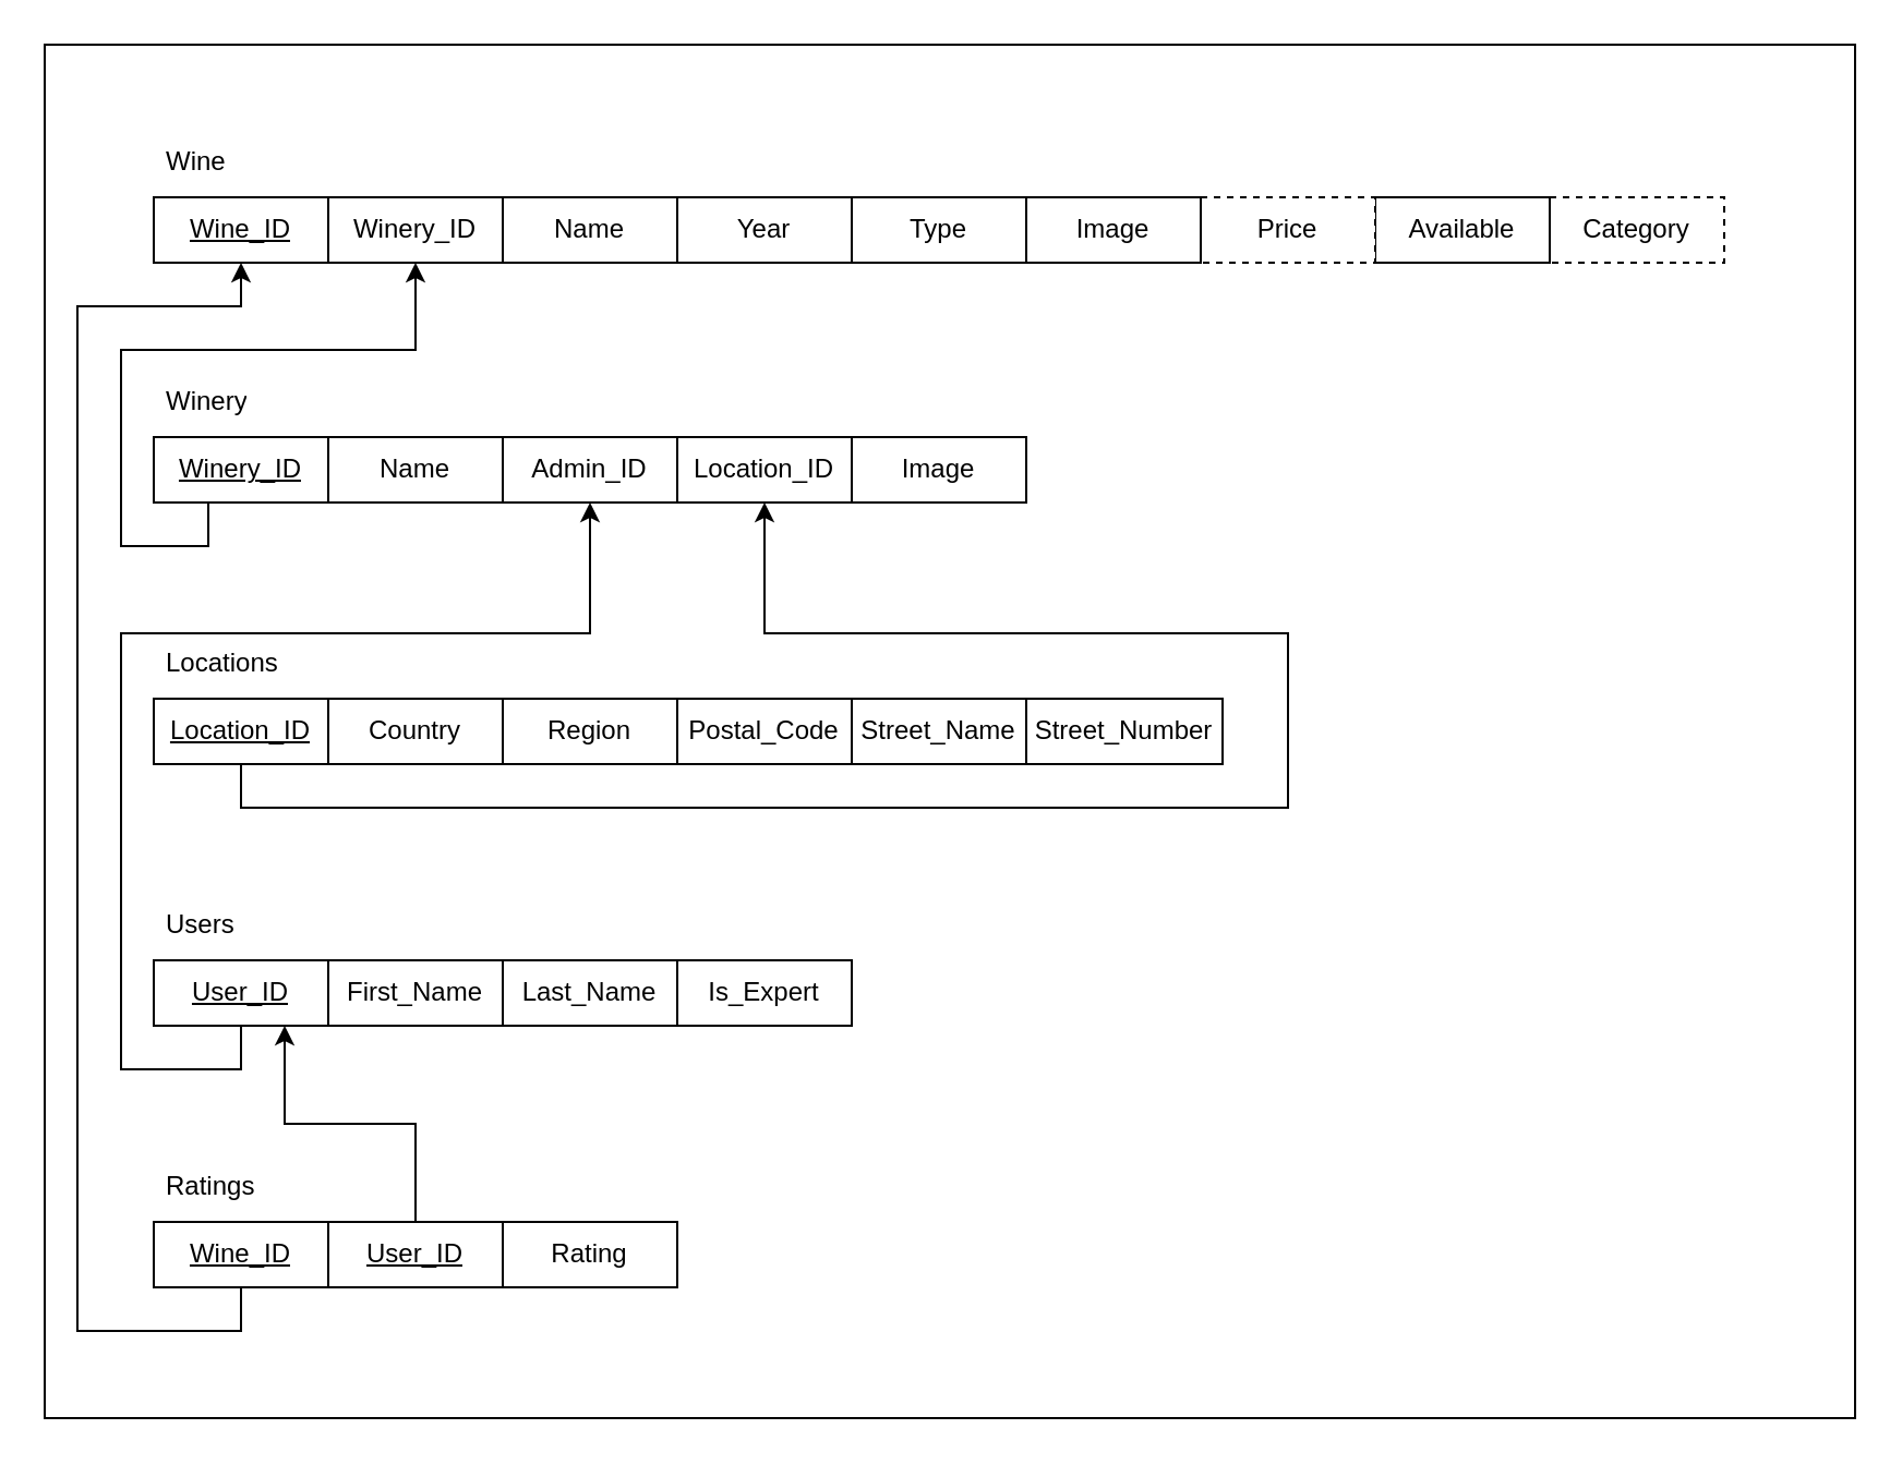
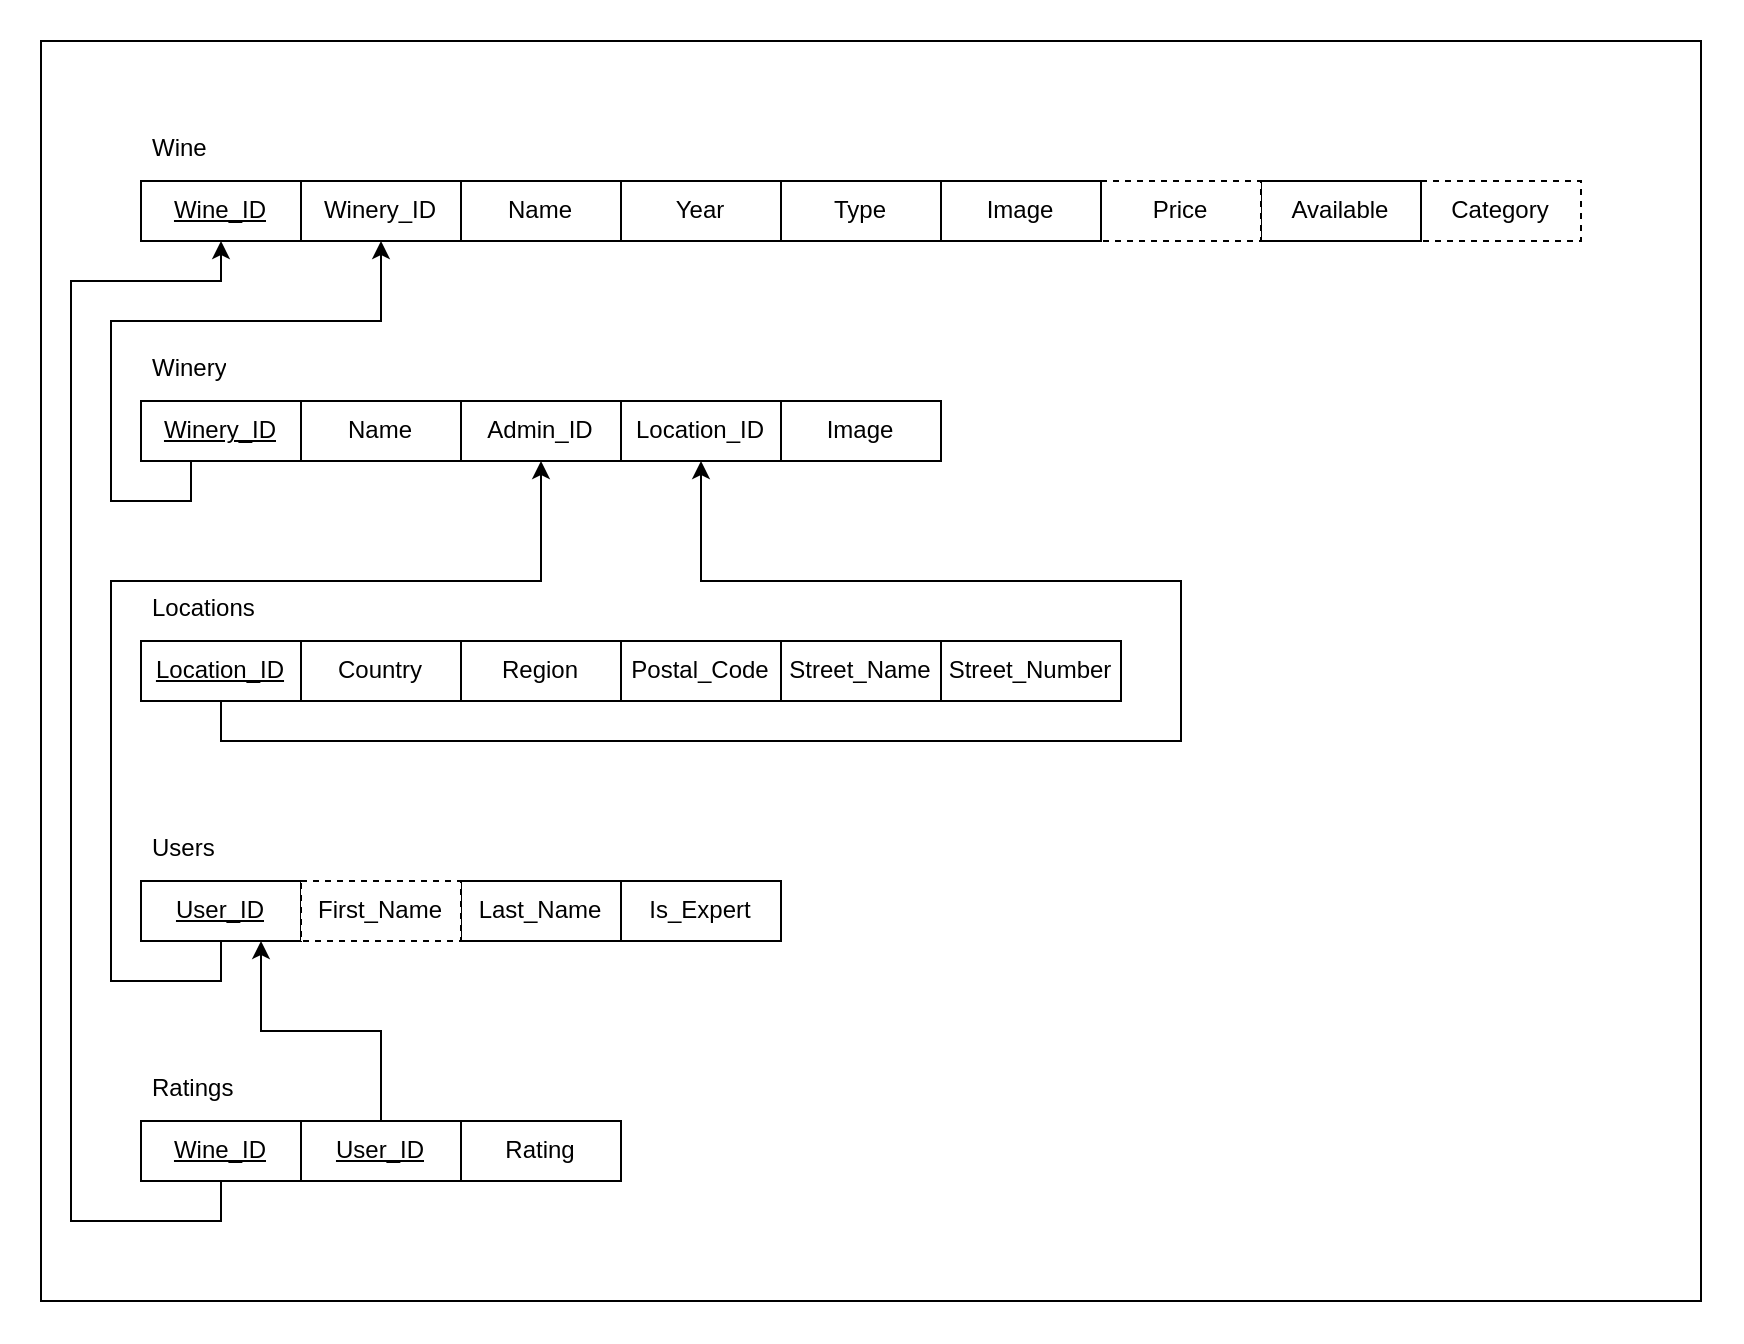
  <mxCell id="0" />
  <mxCell id="1" parent="0" />
  <mxCell id="2" value="" style="rounded=0;whiteSpace=wrap;html=1;" parent="1" vertex="1"><mxGeometry x="20" y="20" width="830" height="630" as="geometry" /></mxCell>
  <mxCell id="3" value="Wine" style="text;strokeColor=none;fillColor=none;spacingLeft=4;spacingRight=4;overflow=hidden;rotatable=0;points=[[0,0.5],[1,0.5]];portConstraint=eastwest;fontSize=12;whiteSpace=wrap;html=1;" parent="1" vertex="1"><mxGeometry x="70" y="60" width="40" height="30" as="geometry" /></mxCell>
  <mxCell id="4" value="&lt;u&gt;Wine_ID&lt;/u&gt;" style="whiteSpace=wrap;html=1;align=center;" parent="1" vertex="1"><mxGeometry x="70" y="90" width="80" height="30" as="geometry" /></mxCell>
  <mxCell id="5" value="Category" style="whiteSpace=wrap;html=1;align=center;dashed=1;" parent="1" vertex="1"><mxGeometry x="710" y="90" width="80" height="30" as="geometry" /></mxCell>
  <mxCell id="6" value="Available" style="whiteSpace=wrap;html=1;align=center;" parent="1" vertex="1"><mxGeometry x="630" y="90" width="80" height="30" as="geometry" /></mxCell>
  <mxCell id="7" value="Price" style="whiteSpace=wrap;html=1;align=center;dashed=1;" parent="1" vertex="1"><mxGeometry x="550" y="90" width="80" height="30" as="geometry" /></mxCell>
  <mxCell id="8" value="Image" style="whiteSpace=wrap;html=1;align=center;" parent="1" vertex="1"><mxGeometry x="470" y="90" width="80" height="30" as="geometry" /></mxCell>
  <mxCell id="9" value="Type" style="whiteSpace=wrap;html=1;align=center;" parent="1" vertex="1"><mxGeometry x="390" y="90" width="80" height="30" as="geometry" /></mxCell>
  <mxCell id="10" value="Year" style="whiteSpace=wrap;html=1;align=center;" parent="1" vertex="1"><mxGeometry x="310" y="90" width="80" height="30" as="geometry" /></mxCell>
  <mxCell id="11" value="Name" style="whiteSpace=wrap;html=1;align=center;" parent="1" vertex="1"><mxGeometry x="230" y="90" width="80" height="30" as="geometry" /></mxCell>
  <mxCell id="12" value="Winery_ID" style="whiteSpace=wrap;html=1;align=center;" parent="1" vertex="1"><mxGeometry x="150" y="90" width="80" height="30" as="geometry" /></mxCell>
  <mxCell id="13" value="Winery" style="text;strokeColor=none;fillColor=none;spacingLeft=4;spacingRight=4;overflow=hidden;rotatable=0;points=[[0,0.5],[1,0.5]];portConstraint=eastwest;fontSize=12;whiteSpace=wrap;html=1;" parent="1" vertex="1"><mxGeometry x="70" y="170" width="70" height="30" as="geometry" /></mxCell>
  <mxCell id="14" style="edgeStyle=orthogonalEdgeStyle;rounded=0;orthogonalLoop=1;jettySize=auto;html=1;entryX=0.5;entryY=1;entryDx=0;entryDy=0;" parent="1" source="15" target="12" edge="1"><mxGeometry relative="1" as="geometry"><Array as="points"><mxPoint x="95" y="250" /><mxPoint x="55" y="250" /><mxPoint x="55" y="160" /><mxPoint x="190" y="160" /></Array></mxGeometry></mxCell>
  <mxCell id="15" value="&lt;u&gt;Winery_ID&lt;/u&gt;" style="whiteSpace=wrap;html=1;align=center;" parent="1" vertex="1"><mxGeometry x="70" y="200" width="80" height="30" as="geometry" /></mxCell>
  <mxCell id="16" value="Image" style="whiteSpace=wrap;html=1;align=center;" parent="1" vertex="1"><mxGeometry x="390" y="200" width="80" height="30" as="geometry" /></mxCell>
  <mxCell id="17" value="Location_ID" style="whiteSpace=wrap;html=1;align=center;" parent="1" vertex="1"><mxGeometry x="310" y="200" width="80" height="30" as="geometry" /></mxCell>
  <mxCell id="18" value="Admin_ID" style="whiteSpace=wrap;html=1;align=center;" parent="1" vertex="1"><mxGeometry x="230" y="200" width="80" height="30" as="geometry" /></mxCell>
  <mxCell id="19" value="Name" style="whiteSpace=wrap;html=1;align=center;" parent="1" vertex="1"><mxGeometry x="150" y="200" width="80" height="30" as="geometry" /></mxCell>
  <mxCell id="20" value="Locations" style="text;strokeColor=none;fillColor=none;spacingLeft=4;spacingRight=4;overflow=hidden;rotatable=0;points=[[0,0.5],[1,0.5]];portConstraint=eastwest;fontSize=12;whiteSpace=wrap;html=1;" parent="1" vertex="1"><mxGeometry x="70" y="290" width="100" height="30" as="geometry" /></mxCell>
  <mxCell id="21" style="edgeStyle=orthogonalEdgeStyle;rounded=0;orthogonalLoop=1;jettySize=auto;html=1;entryX=0.5;entryY=1;entryDx=0;entryDy=0;" parent="1" source="22" target="17" edge="1"><mxGeometry relative="1" as="geometry"><Array as="points"><mxPoint x="110" y="370" /><mxPoint x="590" y="370" /><mxPoint x="590" y="290" /><mxPoint x="350" y="290" /></Array></mxGeometry></mxCell>
  <mxCell id="22" value="&lt;u&gt;Location_ID&lt;/u&gt;" style="whiteSpace=wrap;html=1;align=center;" parent="1" vertex="1"><mxGeometry x="70" y="320" width="80" height="30" as="geometry" /></mxCell>
  <mxCell id="23" value="Street_Number" style="whiteSpace=wrap;html=1;align=center;" parent="1" vertex="1"><mxGeometry x="470" y="320" width="90" height="30" as="geometry" /></mxCell>
  <mxCell id="24" value="Street_Name" style="whiteSpace=wrap;html=1;align=center;" parent="1" vertex="1"><mxGeometry x="390" y="320" width="80" height="30" as="geometry" /></mxCell>
  <mxCell id="25" value="Postal_Code" style="whiteSpace=wrap;html=1;align=center;" parent="1" vertex="1"><mxGeometry x="310" y="320" width="80" height="30" as="geometry" /></mxCell>
  <mxCell id="26" value="Region" style="whiteSpace=wrap;html=1;align=center;" parent="1" vertex="1"><mxGeometry x="230" y="320" width="80" height="30" as="geometry" /></mxCell>
  <mxCell id="27" value="Country" style="whiteSpace=wrap;html=1;align=center;" parent="1" vertex="1"><mxGeometry x="150" y="320" width="80" height="30" as="geometry" /></mxCell>
  <mxCell id="28" value="Users" style="text;strokeColor=none;fillColor=none;spacingLeft=4;spacingRight=4;overflow=hidden;rotatable=0;points=[[0,0.5],[1,0.5]];portConstraint=eastwest;fontSize=12;whiteSpace=wrap;html=1;" parent="1" vertex="1"><mxGeometry x="70" y="410" width="110" height="30" as="geometry" /></mxCell>
  <mxCell id="29" style="edgeStyle=orthogonalEdgeStyle;rounded=0;orthogonalLoop=1;jettySize=auto;html=1;entryX=0.5;entryY=1;entryDx=0;entryDy=0;" parent="1" source="30" target="18" edge="1"><mxGeometry relative="1" as="geometry"><Array as="points"><mxPoint x="110" y="490" /><mxPoint x="55" y="490" /><mxPoint x="55" y="290" /><mxPoint x="270" y="290" /></Array></mxGeometry></mxCell>
  <mxCell id="30" value="&lt;u&gt;User_ID&lt;/u&gt;" style="whiteSpace=wrap;html=1;align=center;" parent="1" vertex="1"><mxGeometry x="70" y="440" width="80" height="30" as="geometry" /></mxCell>
  <mxCell id="31" value="Is_Expert" style="whiteSpace=wrap;html=1;align=center;" parent="1" vertex="1"><mxGeometry x="310" y="440" width="80" height="30" as="geometry" /></mxCell>
  <mxCell id="32" value="Last_Name" style="whiteSpace=wrap;html=1;align=center;" parent="1" vertex="1"><mxGeometry x="230" y="440" width="80" height="30" as="geometry" /></mxCell>
- <mxCell id="33" value="First_Name" style="whiteSpace=wrap;html=1;align=center;" parent="1" vertex="1"><mxGeometry x="150" y="440" width="80" height="30" as="geometry" /></mxCell>
+ <mxCell id="33" value="First_Name" style="whiteSpace=wrap;html=1;align=center;dashed=1;" parent="1" vertex="1"><mxGeometry x="150" y="440" width="80" height="30" as="geometry" /></mxCell>
  <mxCell id="34" value="Ratings" style="text;strokeColor=none;fillColor=none;spacingLeft=4;spacingRight=4;overflow=hidden;rotatable=0;points=[[0,0.5],[1,0.5]];portConstraint=eastwest;fontSize=12;whiteSpace=wrap;html=1;" parent="1" vertex="1"><mxGeometry x="70" y="530" width="100" height="30" as="geometry" /></mxCell>
  <mxCell id="35" style="edgeStyle=orthogonalEdgeStyle;rounded=0;orthogonalLoop=1;jettySize=auto;html=1;entryX=0.5;entryY=1;entryDx=0;entryDy=0;" parent="1" source="36" target="4" edge="1"><mxGeometry relative="1" as="geometry"><Array as="points"><mxPoint x="110" y="610" /><mxPoint x="35" y="610" /><mxPoint x="35" y="140" /><mxPoint x="110" y="140" /></Array></mxGeometry></mxCell>
  <mxCell id="36" value="&lt;u&gt;Wine_ID&lt;/u&gt;" style="whiteSpace=wrap;html=1;align=center;" parent="1" vertex="1"><mxGeometry x="70" y="560" width="80" height="30" as="geometry" /></mxCell>
  <mxCell id="37" value="Rating" style="whiteSpace=wrap;html=1;align=center;" parent="1" vertex="1"><mxGeometry x="230" y="560" width="80" height="30" as="geometry" /></mxCell>
  <mxCell id="38" style="edgeStyle=orthogonalEdgeStyle;rounded=0;orthogonalLoop=1;jettySize=auto;html=1;entryX=0.75;entryY=1;entryDx=0;entryDy=0;" parent="1" source="39" target="30" edge="1"><mxGeometry relative="1" as="geometry" /></mxCell>
  <mxCell id="39" value="&lt;u&gt;User_ID&lt;/u&gt;" style="whiteSpace=wrap;html=1;align=center;" parent="1" vertex="1"><mxGeometry x="150" y="560" width="80" height="30" as="geometry" /></mxCell>
